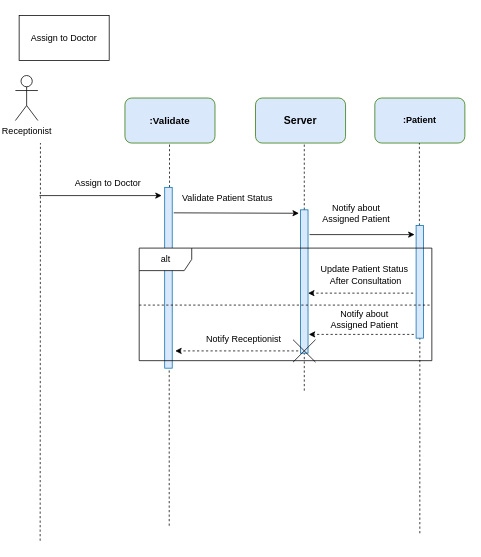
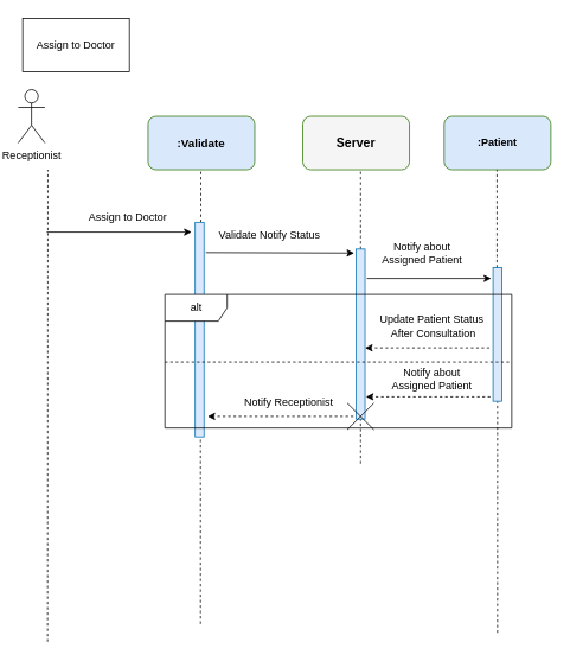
  <mxCell id="0" />
  <mxCell id="1" parent="0" />
  <mxCell id="2" value="Assign to Doctor" style="rounded=0;whiteSpace=wrap;html=1;" parent="1" vertex="1"><mxGeometry x="25" y="20" width="120" height="60" as="geometry" /></mxCell>
  <mxCell id="3" value="&lt;b&gt;&lt;font style=&quot;font-size: 13px;&quot; color=&quot;#000000&quot;&gt;:Validate&lt;/font&gt;&lt;/b&gt;" style="rounded=1;whiteSpace=wrap;html=1;fillColor=#DAE8FC;fontColor=#ffffff;strokeColor=#2D7600;" parent="1" vertex="1"><mxGeometry x="166" y="130" width="120" height="60" as="geometry" /></mxCell>
  <mxCell id="4" value="&lt;font color=&quot;#000000&quot;&gt;&lt;b&gt;:Patient&lt;/b&gt;&lt;/font&gt;" style="rounded=1;whiteSpace=wrap;html=1;fillColor=#DAE8FC;fontColor=#ffffff;strokeColor=#2D7600;" parent="1" vertex="1"><mxGeometry x="499" y="130" width="120" height="60" as="geometry" /></mxCell>
  <mxCell id="5" value="" style="endArrow=none;dashed=1;html=1;" parent="1" edge="1"><mxGeometry width="50" height="50" relative="1" as="geometry"><mxPoint x="53" y="720" as="sourcePoint" /><mxPoint x="53.41" y="190" as="targetPoint" /></mxGeometry></mxCell>
  <mxCell id="6" value="" style="endArrow=none;dashed=1;html=1;startArrow=none;" parent="1" source="23" edge="1"><mxGeometry width="50" height="50" relative="1" as="geometry"><mxPoint x="225" y="700" as="sourcePoint" /><mxPoint x="225.41" y="190" as="targetPoint" /></mxGeometry></mxCell>
  <mxCell id="7" value="" style="endArrow=none;dashed=1;html=1;startArrow=none;" parent="1" source="27" edge="1"><mxGeometry width="50" height="50" relative="1" as="geometry"><mxPoint x="555" y="710" as="sourcePoint" /><mxPoint x="558.41" y="190" as="targetPoint" /></mxGeometry></mxCell>
  <mxCell id="8" value="" style="endArrow=classic;html=1;" parent="1" edge="1"><mxGeometry width="50" height="50" relative="1" as="geometry"><mxPoint x="52" y="260" as="sourcePoint" /><mxPoint x="215" y="260" as="targetPoint" /></mxGeometry></mxCell>
  <mxCell id="9" value="Assign to Doctor" style="text;html=1;align=center;verticalAlign=middle;resizable=0;points=[];autosize=1;strokeColor=none;fillColor=none;" parent="1" vertex="1"><mxGeometry x="88" y="229" width="110" height="30" as="geometry" /></mxCell>
  <mxCell id="10" value="" style="endArrow=classic;html=1;entryX=0.188;entryY=0.012;entryDx=0;entryDy=0;entryPerimeter=0;" parent="1" edge="1"><mxGeometry width="50" height="50" relative="1" as="geometry"><mxPoint x="231" y="283" as="sourcePoint" /><mxPoint x="397.88" y="283.572" as="targetPoint" /></mxGeometry></mxCell>
  <mxCell id="11" value="Notify about &lt;br&gt;Assigned Patient" style="text;html=1;align=center;verticalAlign=middle;resizable=0;points=[];autosize=1;strokeColor=none;fillColor=none;" parent="1" vertex="1"><mxGeometry x="419" y="264" width="110" height="40" as="geometry" /></mxCell>
  <mxCell id="12" value="" style="endArrow=classic;html=1;" parent="1" edge="1"><mxGeometry width="50" height="50" relative="1" as="geometry"><mxPoint x="412" y="312" as="sourcePoint" /><mxPoint x="552" y="312" as="targetPoint" /></mxGeometry></mxCell>
- <mxCell id="13" value="Validate Patient Status&amp;nbsp;" style="text;html=1;align=center;verticalAlign=middle;resizable=0;points=[];autosize=1;strokeColor=none;fillColor=none;" parent="1" vertex="1"><mxGeometry x="229" y="249" width="150" height="30" as="geometry" /></mxCell>
+ <mxCell id="13" value="Validate Notify Status&amp;nbsp;" style="text;html=1;align=center;verticalAlign=middle;resizable=0;points=[];autosize=1;strokeColor=none;fillColor=none;" parent="1" vertex="1"><mxGeometry x="229" y="249" width="150" height="30" as="geometry" /></mxCell>
  <mxCell id="14" value="" style="endArrow=classic;html=1;dashed=1;" parent="1" edge="1"><mxGeometry width="50" height="50" relative="1" as="geometry"><mxPoint x="550" y="390" as="sourcePoint" /><mxPoint x="410" y="390" as="targetPoint" /></mxGeometry></mxCell>
  <mxCell id="15" value="Update Patient Status&lt;br&gt;&amp;nbsp;After Consultation" style="text;html=1;align=center;verticalAlign=middle;resizable=0;points=[];autosize=1;strokeColor=none;fillColor=none;" parent="1" vertex="1"><mxGeometry x="415" y="346" width="140" height="40" as="geometry" /></mxCell>
  <mxCell id="16" value="" style="endArrow=classic;html=1;dashed=1;" parent="1" edge="1"><mxGeometry width="50" height="50" relative="1" as="geometry"><mxPoint x="397" y="467" as="sourcePoint" /><mxPoint x="233" y="467" as="targetPoint" /></mxGeometry></mxCell>
  <mxCell id="17" value="Notify Receptionist" style="text;html=1;align=center;verticalAlign=middle;resizable=0;points=[];autosize=1;strokeColor=none;fillColor=none;" parent="1" vertex="1"><mxGeometry x="264" y="436" width="120" height="30" as="geometry" /></mxCell>
- <mxCell id="18" value="&lt;font color=&quot;#000000&quot; style=&quot;font-size: 14px;&quot;&gt;&lt;b&gt;Server&lt;/b&gt;&lt;/font&gt;" style="rounded=1;whiteSpace=wrap;html=1;fillColor=#DAE8FC;fontColor=#ffffff;strokeColor=#2D7600;" parent="1" vertex="1"><mxGeometry x="340" y="130" width="120" height="60" as="geometry" /></mxCell>
+ <mxCell id="18" value="&lt;font color=&quot;#000000&quot; style=&quot;font-size: 14px;&quot;&gt;&lt;b&gt;Server&lt;/b&gt;&lt;/font&gt;" style="rounded=1;whiteSpace=wrap;html=1;fillColor=#f5f5f5;fontColor=#ffffff;strokeColor=#2D7600;" parent="1" vertex="1"><mxGeometry x="340" y="130" width="120" height="60" as="geometry" /></mxCell>
  <mxCell id="19" value="" style="endArrow=none;dashed=1;html=1;startArrow=none;" parent="1" source="25" edge="1"><mxGeometry width="50" height="50" relative="1" as="geometry"><mxPoint x="405" y="710" as="sourcePoint" /><mxPoint x="405" y="190" as="targetPoint" /></mxGeometry></mxCell>
  <mxCell id="20" value="Notify about &lt;br&gt;Assigned Patient" style="text;html=1;align=center;verticalAlign=middle;resizable=0;points=[];autosize=1;strokeColor=none;fillColor=none;" parent="1" vertex="1"><mxGeometry x="430" y="405" width="110" height="40" as="geometry" /></mxCell>
  <mxCell id="21" value="" style="endArrow=classic;html=1;dashed=1;" parent="1" edge="1"><mxGeometry width="50" height="50" relative="1" as="geometry"><mxPoint x="551" y="445" as="sourcePoint" /><mxPoint x="411" y="445" as="targetPoint" /></mxGeometry></mxCell>
  <mxCell id="22" value="" style="endArrow=none;dashed=1;html=1;" parent="1" target="23" edge="1"><mxGeometry width="50" height="50" relative="1" as="geometry"><mxPoint x="225" y="700" as="sourcePoint" /><mxPoint x="225.41" y="190" as="targetPoint" /></mxGeometry></mxCell>
  <mxCell id="23" value="" style="html=1;points=[];perimeter=orthogonalPerimeter;fillColor=#DAE8FC;fontColor=#ffffff;strokeColor=#006EAF;" parent="1" vertex="1"><mxGeometry x="219" y="249" width="10" height="241" as="geometry" /></mxCell>
  <mxCell id="24" value="" style="endArrow=none;dashed=1;html=1;startArrow=none;" parent="1" target="25" edge="1"><mxGeometry width="50" height="50" relative="1" as="geometry"><mxPoint x="405" y="520" as="sourcePoint" /><mxPoint x="405" y="190" as="targetPoint" /></mxGeometry></mxCell>
  <mxCell id="25" value="" style="html=1;points=[];perimeter=orthogonalPerimeter;fillColor=#DAE8FC;fontColor=#ffffff;strokeColor=#006EAF;" parent="1" vertex="1"><mxGeometry x="400" y="279" width="10" height="191" as="geometry" /></mxCell>
  <mxCell id="26" value="" style="endArrow=none;dashed=1;html=1;" parent="1" target="27" edge="1"><mxGeometry width="50" height="50" relative="1" as="geometry"><mxPoint x="559" y="710" as="sourcePoint" /><mxPoint x="558.41" y="190" as="targetPoint" /><Array as="points" /></mxGeometry></mxCell>
  <mxCell id="27" value="" style="html=1;points=[];perimeter=orthogonalPerimeter;fillColor=#DAE8FC;fontColor=#ffffff;strokeColor=#006EAF;" parent="1" vertex="1"><mxGeometry x="554" y="300" width="10" height="150" as="geometry" /></mxCell>
  <mxCell id="28" value="alt" style="shape=umlFrame;tabWidth=110;tabHeight=30;tabPosition=left;html=1;boundedLbl=1;labelInHeader=1;width=70;height=30;" parent="1" vertex="1"><mxGeometry x="185" y="330" width="390" height="150" as="geometry" /></mxCell>
  <mxCell id="29" value="" style="line;strokeWidth=1;dashed=1;labelPosition=center;verticalLabelPosition=bottom;align=left;verticalAlign=top;spacingLeft=20;spacingTop=15;" parent="28" vertex="1"><mxGeometry y="73" width="390" height="5.84" as="geometry" /></mxCell>
  <mxCell id="30" value="" style="shape=umlDestroy;" parent="28" vertex="1"><mxGeometry x="205" y="122" width="30" height="30" as="geometry" /></mxCell>
  <mxCell id="31" value="Receptionist" style="shape=umlActor;verticalLabelPosition=bottom;verticalAlign=top;html=1;" vertex="1" parent="1"><mxGeometry x="20" y="100" width="30" height="60" as="geometry" /></mxCell>
